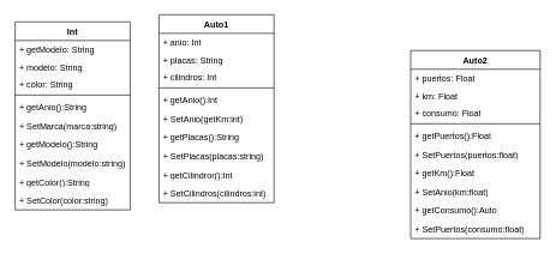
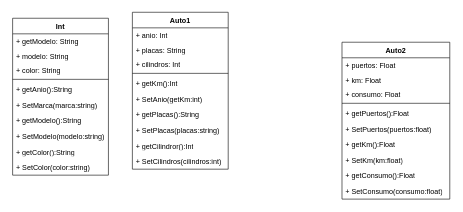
  <mxCell id="0" />
  <mxCell id="1" parent="0" />
  <mxCell id="2" value="Int" style="swimlane;fontStyle=1;align=center;verticalAlign=top;childLayout=stackLayout;horizontal=1;startSize=26;horizontalStack=0;resizeParent=1;resizeParentMax=0;resizeLast=0;collapsible=1;marginBottom=0;whiteSpace=wrap;html=1;strokeColor=default;" vertex="1" parent="1"><mxGeometry x="20" y="30" width="160" height="262" as="geometry" /></mxCell>
  <mxCell id="3" value="+ getModelo: String" style="text;strokeColor=none;fillColor=none;align=left;verticalAlign=top;spacingLeft=4;spacingRight=4;overflow=hidden;rotatable=0;points=[[0,0.5],[1,0.5]];portConstraint=eastwest;whiteSpace=wrap;html=1;" vertex="1" parent="2"><mxGeometry y="26" width="160" height="24" as="geometry" /></mxCell>
  <mxCell id="4" value="+ modelo: String" style="text;strokeColor=none;fillColor=none;align=left;verticalAlign=top;spacingLeft=4;spacingRight=4;overflow=hidden;rotatable=0;points=[[0,0.5],[1,0.5]];portConstraint=eastwest;whiteSpace=wrap;html=1;" vertex="1" parent="2"><mxGeometry y="50" width="160" height="24" as="geometry" /></mxCell>
  <mxCell id="5" value="+ color: String" style="text;strokeColor=none;fillColor=none;align=left;verticalAlign=top;spacingLeft=4;spacingRight=4;overflow=hidden;rotatable=0;points=[[0,0.5],[1,0.5]];portConstraint=eastwest;whiteSpace=wrap;html=1;" vertex="1" parent="2"><mxGeometry y="74" width="160" height="24" as="geometry" /></mxCell>
  <mxCell id="6" value="" style="line;strokeWidth=1;fillColor=none;align=left;verticalAlign=middle;spacingTop=-1;spacingLeft=3;spacingRight=3;rotatable=0;labelPosition=right;points=[];portConstraint=eastwest;strokeColor=inherit;" vertex="1" parent="2"><mxGeometry y="98" width="160" height="8" as="geometry" /></mxCell>
  <mxCell id="7" value="+ getAnio():String" style="text;strokeColor=none;fillColor=none;align=left;verticalAlign=top;spacingLeft=4;spacingRight=4;overflow=hidden;rotatable=0;points=[[0,0.5],[1,0.5]];portConstraint=eastwest;whiteSpace=wrap;html=1;" vertex="1" parent="2"><mxGeometry y="106" width="160" height="26" as="geometry" /></mxCell>
  <mxCell id="8" value="+ SetMarca(marca:string)" style="text;strokeColor=none;fillColor=none;align=left;verticalAlign=top;spacingLeft=4;spacingRight=4;overflow=hidden;rotatable=0;points=[[0,0.5],[1,0.5]];portConstraint=eastwest;whiteSpace=wrap;html=1;" vertex="1" parent="2"><mxGeometry y="132" width="160" height="26" as="geometry" /></mxCell>
  <mxCell id="9" value="+ getModelo():String" style="text;strokeColor=none;fillColor=none;align=left;verticalAlign=top;spacingLeft=4;spacingRight=4;overflow=hidden;rotatable=0;points=[[0,0.5],[1,0.5]];portConstraint=eastwest;whiteSpace=wrap;html=1;" vertex="1" parent="2"><mxGeometry y="158" width="160" height="26" as="geometry" /></mxCell>
  <mxCell id="10" value="+ SetModelo(modelo:string)" style="text;strokeColor=none;fillColor=none;align=left;verticalAlign=top;spacingLeft=4;spacingRight=4;overflow=hidden;rotatable=0;points=[[0,0.5],[1,0.5]];portConstraint=eastwest;whiteSpace=wrap;html=1;" vertex="1" parent="2"><mxGeometry y="184" width="160" height="26" as="geometry" /></mxCell>
  <mxCell id="11" value="+ getColor():String" style="text;strokeColor=none;fillColor=none;align=left;verticalAlign=top;spacingLeft=4;spacingRight=4;overflow=hidden;rotatable=0;points=[[0,0.5],[1,0.5]];portConstraint=eastwest;whiteSpace=wrap;html=1;" vertex="1" parent="2"><mxGeometry y="210" width="160" height="26" as="geometry" /></mxCell>
  <mxCell id="12" value="+ SetColor(color:string)" style="text;strokeColor=none;fillColor=none;align=left;verticalAlign=top;spacingLeft=4;spacingRight=4;overflow=hidden;rotatable=0;points=[[0,0.5],[1,0.5]];portConstraint=eastwest;whiteSpace=wrap;html=1;" vertex="1" parent="2"><mxGeometry y="236" width="160" height="26" as="geometry" /></mxCell>
  <mxCell id="13" value="Auto1" style="swimlane;fontStyle=1;align=center;verticalAlign=top;childLayout=stackLayout;horizontal=1;startSize=26;horizontalStack=0;resizeParent=1;resizeParentMax=0;resizeLast=0;collapsible=1;marginBottom=0;whiteSpace=wrap;html=1;strokeColor=default;" vertex="1" parent="1"><mxGeometry x="220" y="20" width="160" height="262" as="geometry" /></mxCell>
  <mxCell id="14" value="+ anio: Int" style="text;strokeColor=none;fillColor=none;align=left;verticalAlign=top;spacingLeft=4;spacingRight=4;overflow=hidden;rotatable=0;points=[[0,0.5],[1,0.5]];portConstraint=eastwest;whiteSpace=wrap;html=1;" vertex="1" parent="13"><mxGeometry y="26" width="160" height="24" as="geometry" /></mxCell>
  <mxCell id="15" value="+ placas: String" style="text;strokeColor=none;fillColor=none;align=left;verticalAlign=top;spacingLeft=4;spacingRight=4;overflow=hidden;rotatable=0;points=[[0,0.5],[1,0.5]];portConstraint=eastwest;whiteSpace=wrap;html=1;" vertex="1" parent="13"><mxGeometry y="50" width="160" height="24" as="geometry" /></mxCell>
  <mxCell id="16" value="+ cilindros: Int" style="text;strokeColor=none;fillColor=none;align=left;verticalAlign=top;spacingLeft=4;spacingRight=4;overflow=hidden;rotatable=0;points=[[0,0.5],[1,0.5]];portConstraint=eastwest;whiteSpace=wrap;html=1;" vertex="1" parent="13"><mxGeometry y="74" width="160" height="24" as="geometry" /></mxCell>
  <mxCell id="17" value="" style="line;strokeWidth=1;fillColor=none;align=left;verticalAlign=middle;spacingTop=-1;spacingLeft=3;spacingRight=3;rotatable=0;labelPosition=right;points=[];portConstraint=eastwest;strokeColor=inherit;" vertex="1" parent="13"><mxGeometry y="98" width="160" height="8" as="geometry" /></mxCell>
- <mxCell id="18" value="+ getAnio():Int" style="text;strokeColor=none;fillColor=none;align=left;verticalAlign=top;spacingLeft=4;spacingRight=4;overflow=hidden;rotatable=0;points=[[0,0.5],[1,0.5]];portConstraint=eastwest;whiteSpace=wrap;html=1;" vertex="1" parent="13"><mxGeometry y="106" width="160" height="26" as="geometry" /></mxCell>
+ <mxCell id="18" value="+ getKm():Int" style="text;strokeColor=none;fillColor=none;align=left;verticalAlign=top;spacingLeft=4;spacingRight=4;overflow=hidden;rotatable=0;points=[[0,0.5],[1,0.5]];portConstraint=eastwest;whiteSpace=wrap;html=1;" vertex="1" parent="13"><mxGeometry y="106" width="160" height="26" as="geometry" /></mxCell>
  <mxCell id="19" value="+ SetAnio(getKm:int)" style="text;strokeColor=none;fillColor=none;align=left;verticalAlign=top;spacingLeft=4;spacingRight=4;overflow=hidden;rotatable=0;points=[[0,0.5],[1,0.5]];portConstraint=eastwest;whiteSpace=wrap;html=1;" vertex="1" parent="13"><mxGeometry y="132" width="160" height="26" as="geometry" /></mxCell>
  <mxCell id="20" value="+ getPlacas():String" style="text;strokeColor=none;fillColor=none;align=left;verticalAlign=top;spacingLeft=4;spacingRight=4;overflow=hidden;rotatable=0;points=[[0,0.5],[1,0.5]];portConstraint=eastwest;whiteSpace=wrap;html=1;" vertex="1" parent="13"><mxGeometry y="158" width="160" height="26" as="geometry" /></mxCell>
  <mxCell id="21" value="+ SetPlacas(placas:string)" style="text;strokeColor=none;fillColor=none;align=left;verticalAlign=top;spacingLeft=4;spacingRight=4;overflow=hidden;rotatable=0;points=[[0,0.5],[1,0.5]];portConstraint=eastwest;whiteSpace=wrap;html=1;" vertex="1" parent="13"><mxGeometry y="184" width="160" height="26" as="geometry" /></mxCell>
  <mxCell id="22" value="+ getCilindror():Int" style="text;strokeColor=none;fillColor=none;align=left;verticalAlign=top;spacingLeft=4;spacingRight=4;overflow=hidden;rotatable=0;points=[[0,0.5],[1,0.5]];portConstraint=eastwest;whiteSpace=wrap;html=1;" vertex="1" parent="13"><mxGeometry y="210" width="160" height="26" as="geometry" /></mxCell>
  <mxCell id="23" value="+ SetCilindros(cilindros:int)" style="text;strokeColor=none;fillColor=none;align=left;verticalAlign=top;spacingLeft=4;spacingRight=4;overflow=hidden;rotatable=0;points=[[0,0.5],[1,0.5]];portConstraint=eastwest;whiteSpace=wrap;html=1;" vertex="1" parent="13"><mxGeometry y="236" width="160" height="26" as="geometry" /></mxCell>
  <mxCell id="24" value="Auto2" style="swimlane;fontStyle=1;align=center;verticalAlign=top;childLayout=stackLayout;horizontal=1;startSize=26;horizontalStack=0;resizeParent=1;resizeParentMax=0;resizeLast=0;collapsible=1;marginBottom=0;whiteSpace=wrap;html=1;strokeColor=default;" vertex="1" parent="1"><mxGeometry x="570" y="70" width="180" height="262" as="geometry" /></mxCell>
  <mxCell id="25" value="+ puertos: Float" style="text;strokeColor=none;fillColor=none;align=left;verticalAlign=top;spacingLeft=4;spacingRight=4;overflow=hidden;rotatable=0;points=[[0,0.5],[1,0.5]];portConstraint=eastwest;whiteSpace=wrap;html=1;" vertex="1" parent="24"><mxGeometry y="26" width="180" height="24" as="geometry" /></mxCell>
  <mxCell id="26" value="+ km: Float" style="text;strokeColor=none;fillColor=none;align=left;verticalAlign=top;spacingLeft=4;spacingRight=4;overflow=hidden;rotatable=0;points=[[0,0.5],[1,0.5]];portConstraint=eastwest;whiteSpace=wrap;html=1;" vertex="1" parent="24"><mxGeometry y="50" width="180" height="24" as="geometry" /></mxCell>
  <mxCell id="27" value="+ consumo: Float" style="text;strokeColor=none;fillColor=none;align=left;verticalAlign=top;spacingLeft=4;spacingRight=4;overflow=hidden;rotatable=0;points=[[0,0.5],[1,0.5]];portConstraint=eastwest;whiteSpace=wrap;html=1;" vertex="1" parent="24"><mxGeometry y="74" width="180" height="24" as="geometry" /></mxCell>
  <mxCell id="28" value="" style="line;strokeWidth=1;fillColor=none;align=left;verticalAlign=middle;spacingTop=-1;spacingLeft=3;spacingRight=3;rotatable=0;labelPosition=right;points=[];portConstraint=eastwest;strokeColor=inherit;" vertex="1" parent="24"><mxGeometry y="98" width="180" height="8" as="geometry" /></mxCell>
  <mxCell id="29" value="+ getPuertos():Float" style="text;strokeColor=none;fillColor=none;align=left;verticalAlign=top;spacingLeft=4;spacingRight=4;overflow=hidden;rotatable=0;points=[[0,0.5],[1,0.5]];portConstraint=eastwest;whiteSpace=wrap;html=1;" vertex="1" parent="24"><mxGeometry y="106" width="180" height="26" as="geometry" /></mxCell>
  <mxCell id="30" value="+ SetPuertos(puertos:float)" style="text;strokeColor=none;fillColor=none;align=left;verticalAlign=top;spacingLeft=4;spacingRight=4;overflow=hidden;rotatable=0;points=[[0,0.5],[1,0.5]];portConstraint=eastwest;whiteSpace=wrap;html=1;" vertex="1" parent="24"><mxGeometry y="132" width="180" height="26" as="geometry" /></mxCell>
  <mxCell id="31" value="+ getKm():Float" style="text;strokeColor=none;fillColor=none;align=left;verticalAlign=top;spacingLeft=4;spacingRight=4;overflow=hidden;rotatable=0;points=[[0,0.5],[1,0.5]];portConstraint=eastwest;whiteSpace=wrap;html=1;" vertex="1" parent="24"><mxGeometry y="158" width="180" height="26" as="geometry" /></mxCell>
- <mxCell id="32" value="+ SetAnio(km:float)" style="text;strokeColor=none;fillColor=none;align=left;verticalAlign=top;spacingLeft=4;spacingRight=4;overflow=hidden;rotatable=0;points=[[0,0.5],[1,0.5]];portConstraint=eastwest;whiteSpace=wrap;html=1;" vertex="1" parent="24"><mxGeometry y="184" width="180" height="26" as="geometry" /></mxCell>
- <mxCell id="33" value="+ getConsumo():Auto" style="text;strokeColor=none;fillColor=none;align=left;verticalAlign=top;spacingLeft=4;spacingRight=4;overflow=hidden;rotatable=0;points=[[0,0.5],[1,0.5]];portConstraint=eastwest;whiteSpace=wrap;html=1;" vertex="1" parent="24"><mxGeometry y="210" width="180" height="26" as="geometry" /></mxCell>
- <mxCell id="34" value="+ SetPuertos(consumo:float)" style="text;strokeColor=none;fillColor=none;align=left;verticalAlign=top;spacingLeft=4;spacingRight=4;overflow=hidden;rotatable=0;points=[[0,0.5],[1,0.5]];portConstraint=eastwest;whiteSpace=wrap;html=1;" vertex="1" parent="24"><mxGeometry y="236" width="180" height="26" as="geometry" /></mxCell>
+ <mxCell id="32" value="+ SetKm(km:float)" style="text;strokeColor=none;fillColor=none;align=left;verticalAlign=top;spacingLeft=4;spacingRight=4;overflow=hidden;rotatable=0;points=[[0,0.5],[1,0.5]];portConstraint=eastwest;whiteSpace=wrap;html=1;" vertex="1" parent="24"><mxGeometry y="184" width="180" height="26" as="geometry" /></mxCell>
+ <mxCell id="33" value="+ getConsumo():Float" style="text;strokeColor=none;fillColor=none;align=left;verticalAlign=top;spacingLeft=4;spacingRight=4;overflow=hidden;rotatable=0;points=[[0,0.5],[1,0.5]];portConstraint=eastwest;whiteSpace=wrap;html=1;" vertex="1" parent="24"><mxGeometry y="210" width="180" height="26" as="geometry" /></mxCell>
+ <mxCell id="34" value="+ SetConsumo(consumo:float)" style="text;strokeColor=none;fillColor=none;align=left;verticalAlign=top;spacingLeft=4;spacingRight=4;overflow=hidden;rotatable=0;points=[[0,0.5],[1,0.5]];portConstraint=eastwest;whiteSpace=wrap;html=1;" vertex="1" parent="24"><mxGeometry y="236" width="180" height="26" as="geometry" /></mxCell>
